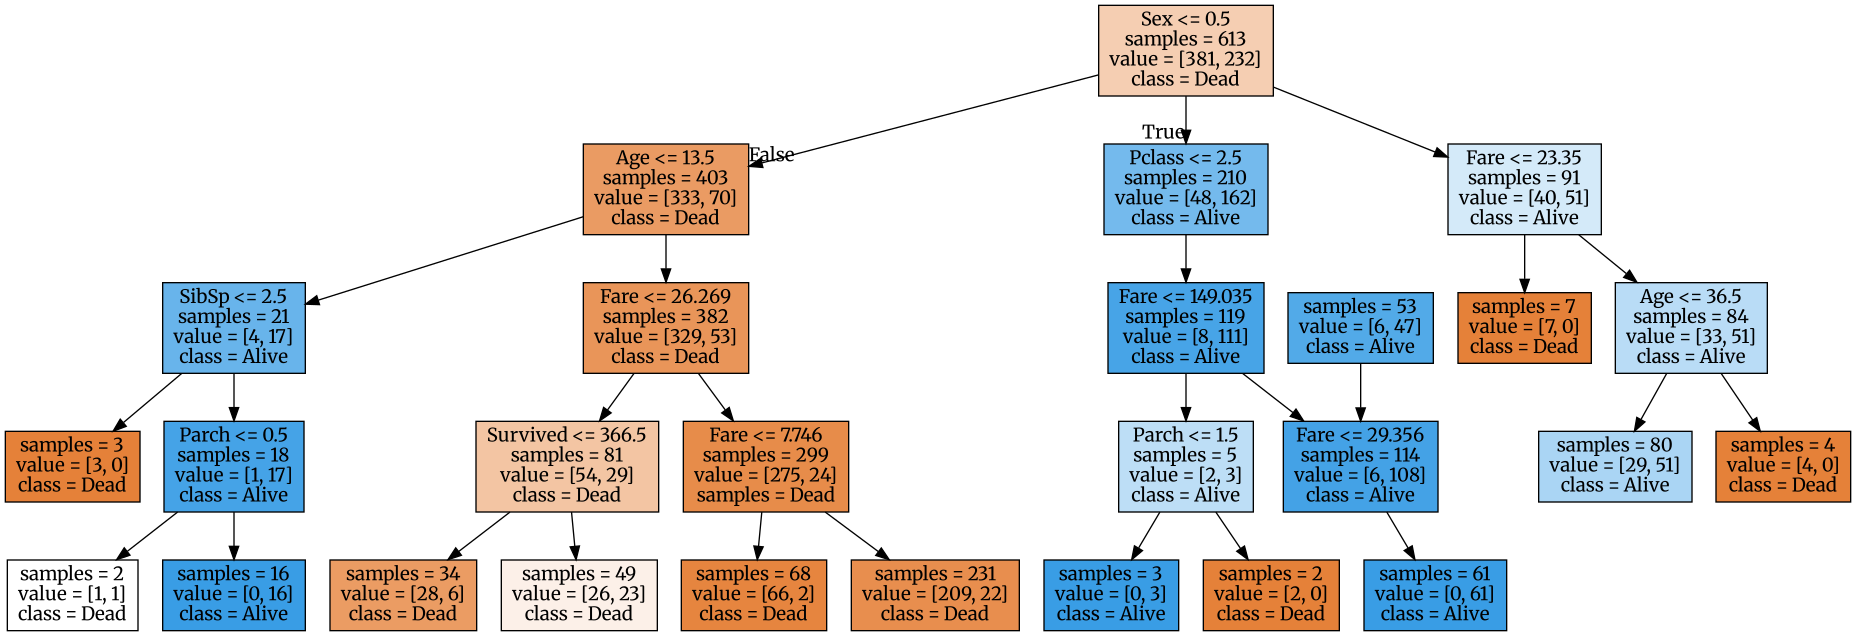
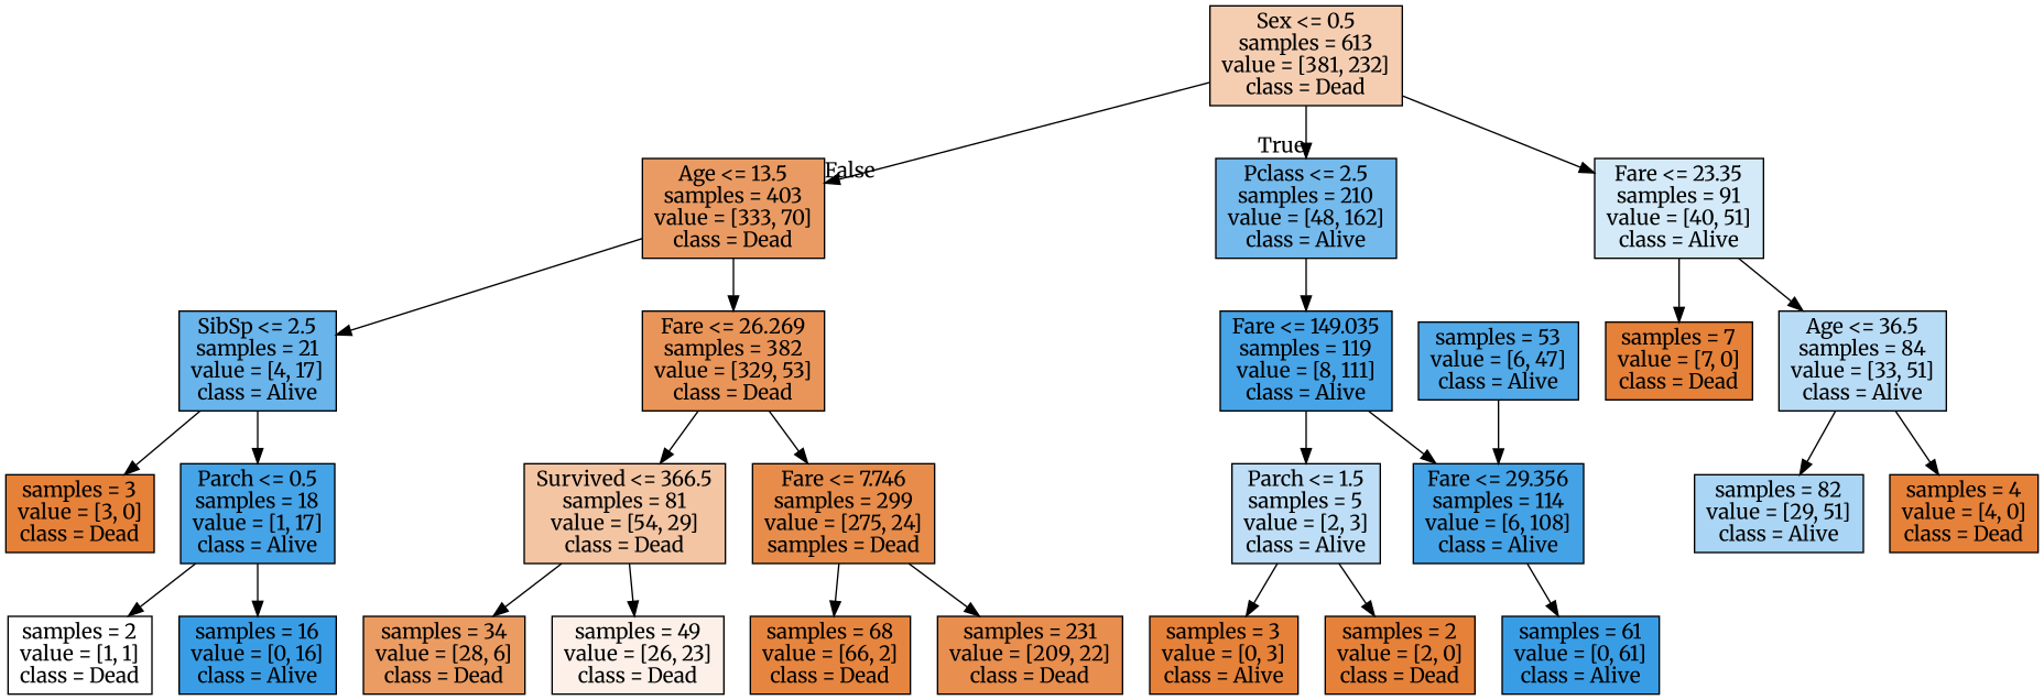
  digraph {
    fontname=Merriweather
    node [color=black fillcolor="#e58139" fontname=Merriweather shape=box style=filled]
    edge [fontname=Merriweather]
    n1 [fillcolor="#f5ceb2" label="Sex <= 0.5\nsamples = 613\nvalue = [381, 232]\nclass = Dead"]
    n2 [fillcolor="#74baed" label="Pclass <= 2.5\nsamples = 210\nvalue = [48, 162]\nclass = Alive"]
    n3 [fillcolor="#ea9b63" label="Age <= 13.5\nsamples = 403\nvalue = [333, 70]\nclass = Dead"]
    n4 [fillcolor="#d4eaf9" label="Fare <= 23.35\nsamples = 91\nvalue = [40, 51]\nclass = Alive"]
    n5 [fillcolor="#47a4e7" label="Fare <= 149.035\nsamples = 119\nvalue = [8, 111]\nclass = Alive"]
    n6 [fillcolor="#68b4eb" label="SibSp <= 2.5\nsamples = 21\nvalue = [4, 17]\nclass = Alive"]
    n7 [fillcolor="#e99559" label="Fare <= 26.269\nsamples = 382\nvalue = [329, 53]\nclass = Dead"]
    n8 [fillcolor="#44a2e6" label="Fare <= 29.356\nsamples = 114\nvalue = [6, 108]\nclass = Alive"]
    n9 [fillcolor="#bddef6" label="Parch <= 1.5\nsamples = 5\nvalue = [2, 3]\nclass = Alive"]
    n10 [fillcolor="#b9dcf6" label="Age <= 36.5\nsamples = 84\nvalue = [33, 51]\nclass = Alive"]
    n11 [label="samples = 7\nvalue = [7, 0]\nclass = Dead"]
    n12 [fillcolor="#399de5" label="samples = 61\nvalue = [0, 61]\nclass = Alive"]
-   n13 [fillcolor="#399de5" label="samples = 3\nvalue = [0, 3]\nclass = Alive"]
+   n13 [label="samples = 3\nvalue = [0, 3]\nclass = Alive"]
    n14 [label="samples = 2\nvalue = [2, 0]\nclass = Dead"]
    n15 [fillcolor="#52aae8" label="samples = 53\nvalue = [6, 47]\nclass = Alive"]
-   n16 [fillcolor="#aad5f4" label="samples = 80\nvalue = [29, 51]\nclass = Alive"]
+   n16 [fillcolor="#aad5f4" label="samples = 82\nvalue = [29, 51]\nclass = Alive"]
    n17 [label="samples = 4\nvalue = [4, 0]\nclass = Dead"]
    n18 [fillcolor="#45a3e7" label="Parch <= 0.5\nsamples = 18\nvalue = [1, 17]\nclass = Alive"]
    n19 [label="samples = 3\nvalue = [3, 0]\nclass = Dead"]
    n20 [fillcolor="#e78c4a" label="Fare <= 7.746\nsamples = 299\nvalue = [275, 24]\nsamples = Dead"]
    n21 [fillcolor="#f3c5a3" label="Survived <= 366.5\nsamples = 81\nvalue = [54, 29]\nclass = Dead"]
    n22 [fillcolor="#ffffff" label="samples = 2\nvalue = [1, 1]\nclass = Dead"]
    n23 [fillcolor="#399de5" label="samples = 16\nvalue = [0, 16]\nclass = Alive"]
    n24 [fillcolor="#e6853f" label="samples = 68\nvalue = [66, 2]\nclass = Dead"]
    n25 [fillcolor="#e88e4e" label="samples = 231\nvalue = [209, 22]\nclass = Dead"]
    n26 [fillcolor="#eb9c63" label="samples = 34\nvalue = [28, 6]\nclass = Dead"]
    n27 [fillcolor="#fcf0e8" label="samples = 49\nvalue = [26, 23]\nclass = Dead"]
    n1 -> n2 [headlabel=True labelangle=45 labeldistance=2.5]
    n1 -> n3 [headlabel=False labelangle=-45 labeldistance=2.5]
    n1 -> n4
    n2 -> n5
    n3 -> n6
    n3 -> n7
    n4 -> n10
    n4 -> n11
    n5 -> n8
    n5 -> n9
    n6 -> n18
    n6 -> n19
    n7 -> n20
    n7 -> n21
    n8 -> n12
    n9 -> n13
    n9 -> n14
    n10 -> n16
    n10 -> n17
    n15 -> n8
    n18 -> n22
    n18 -> n23
    n20 -> n24
    n20 -> n25
    n21 -> n26
    n21 -> n27
  }
